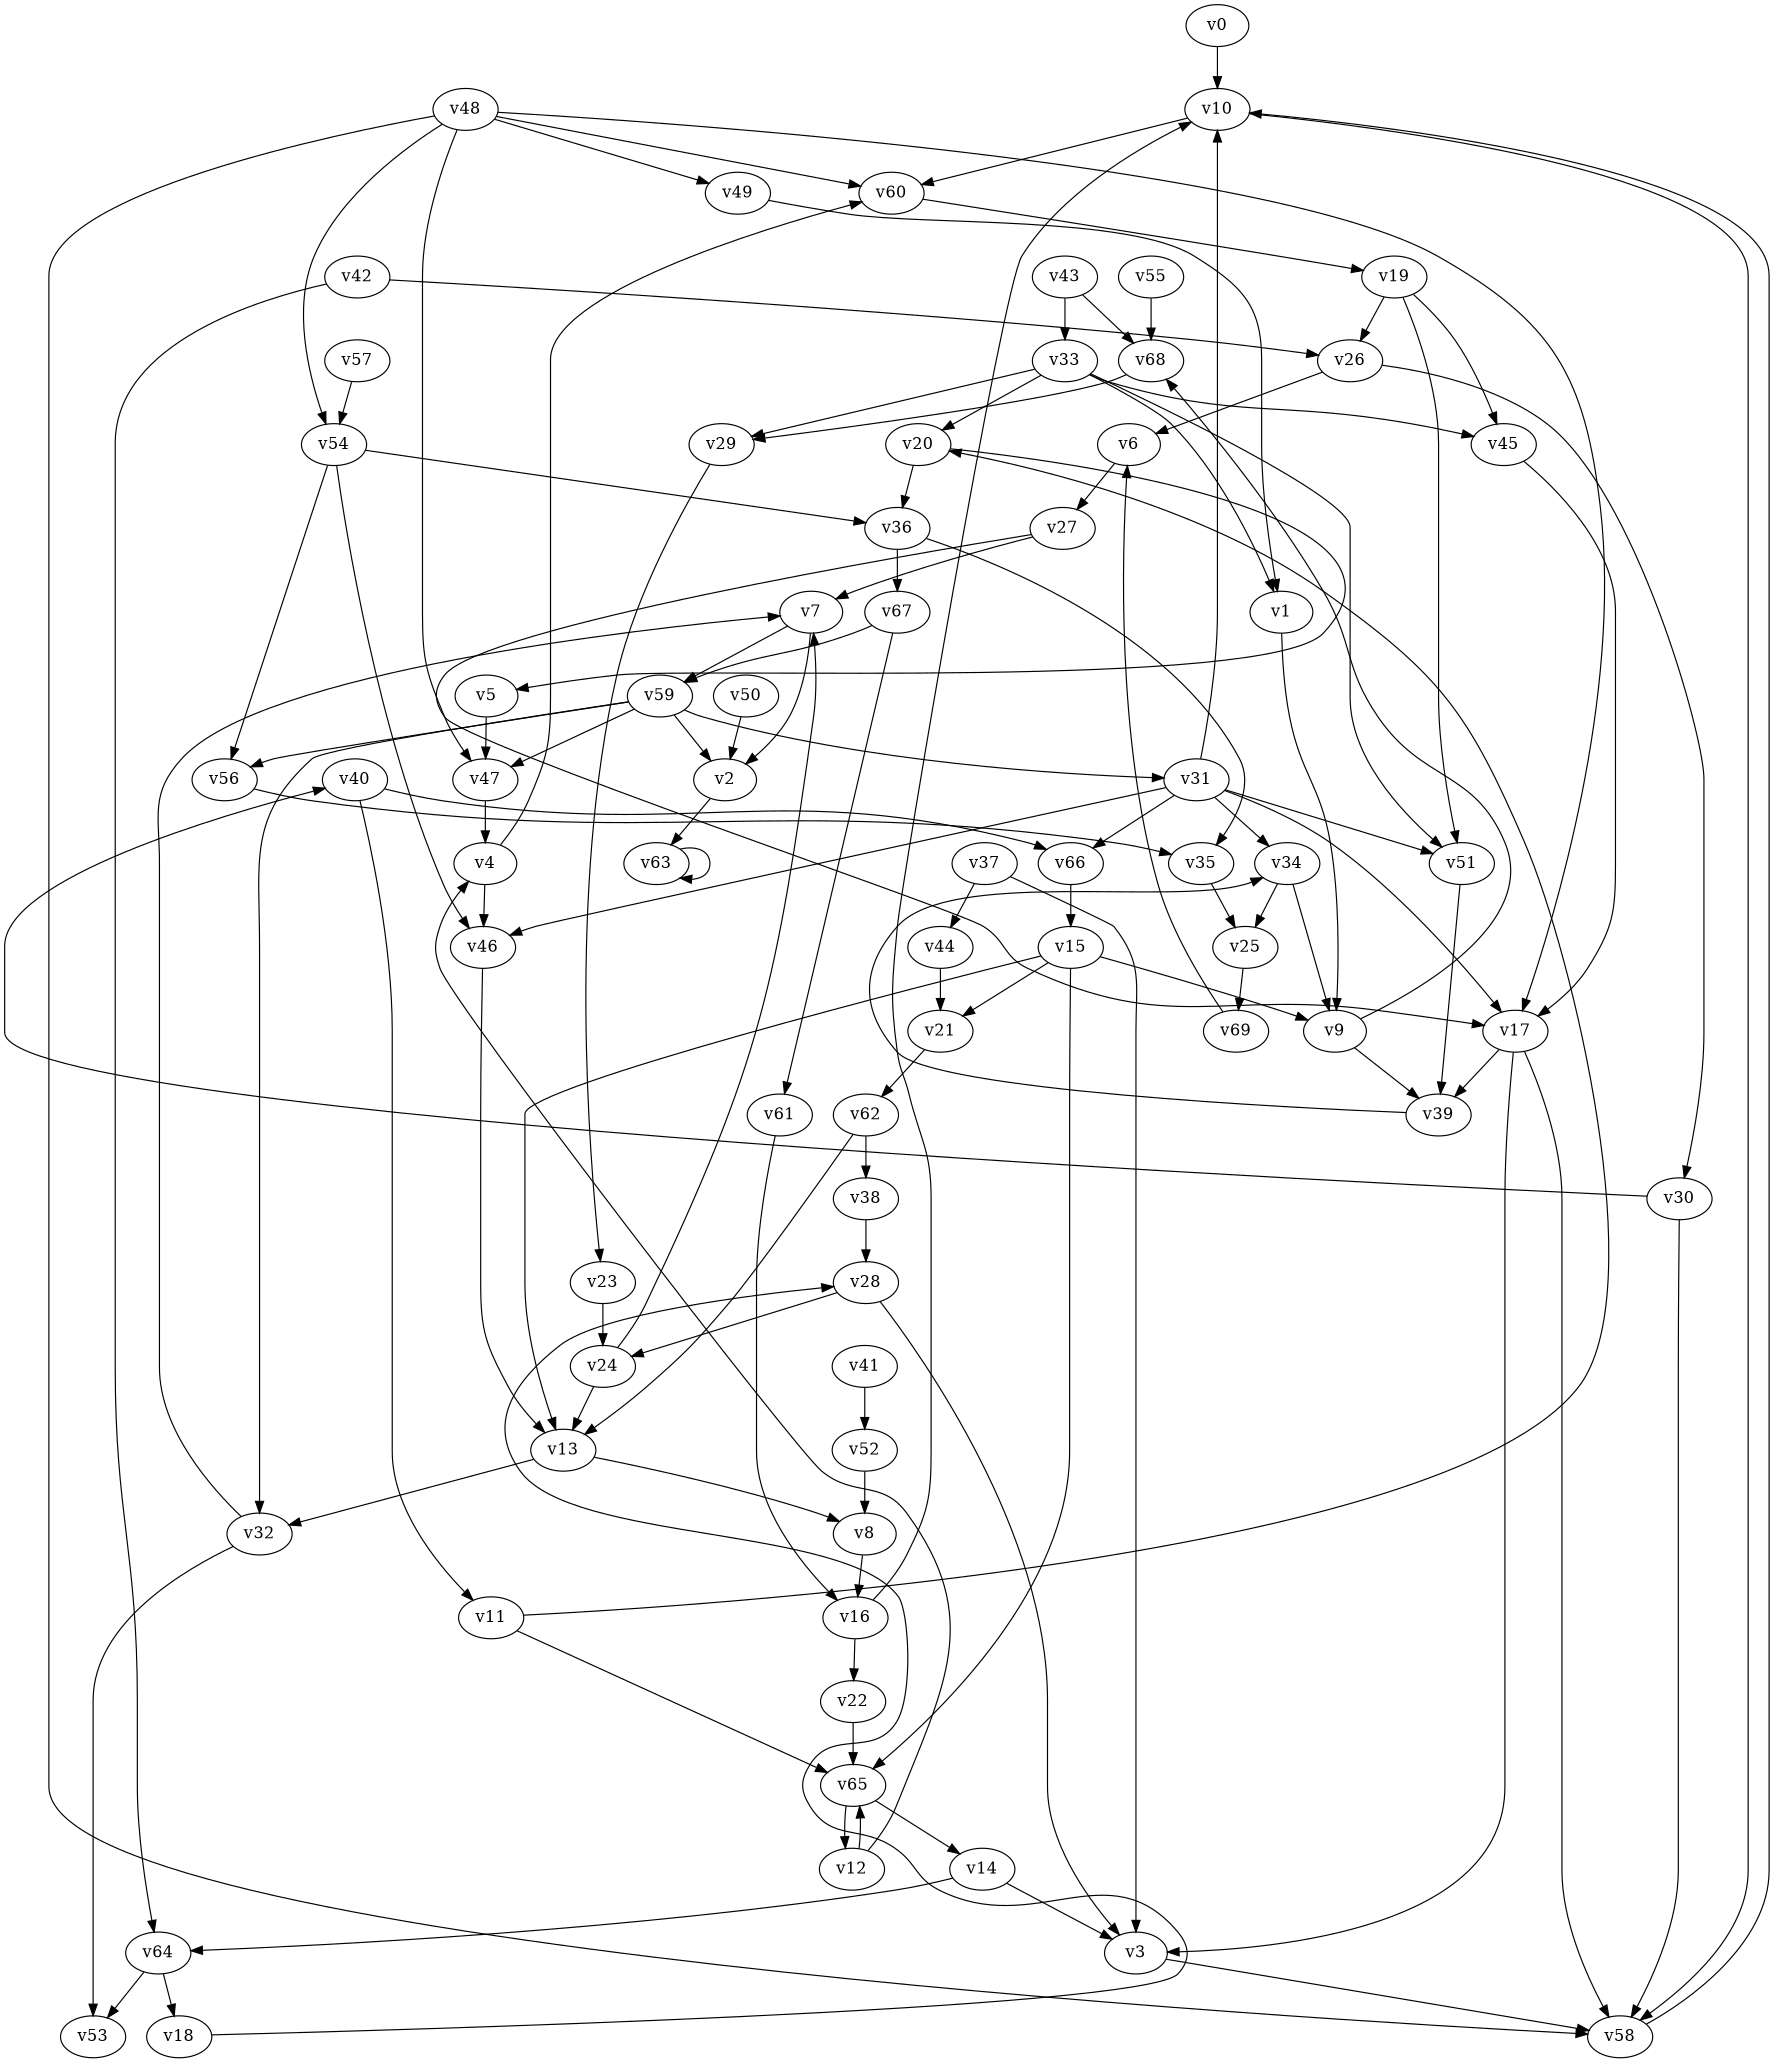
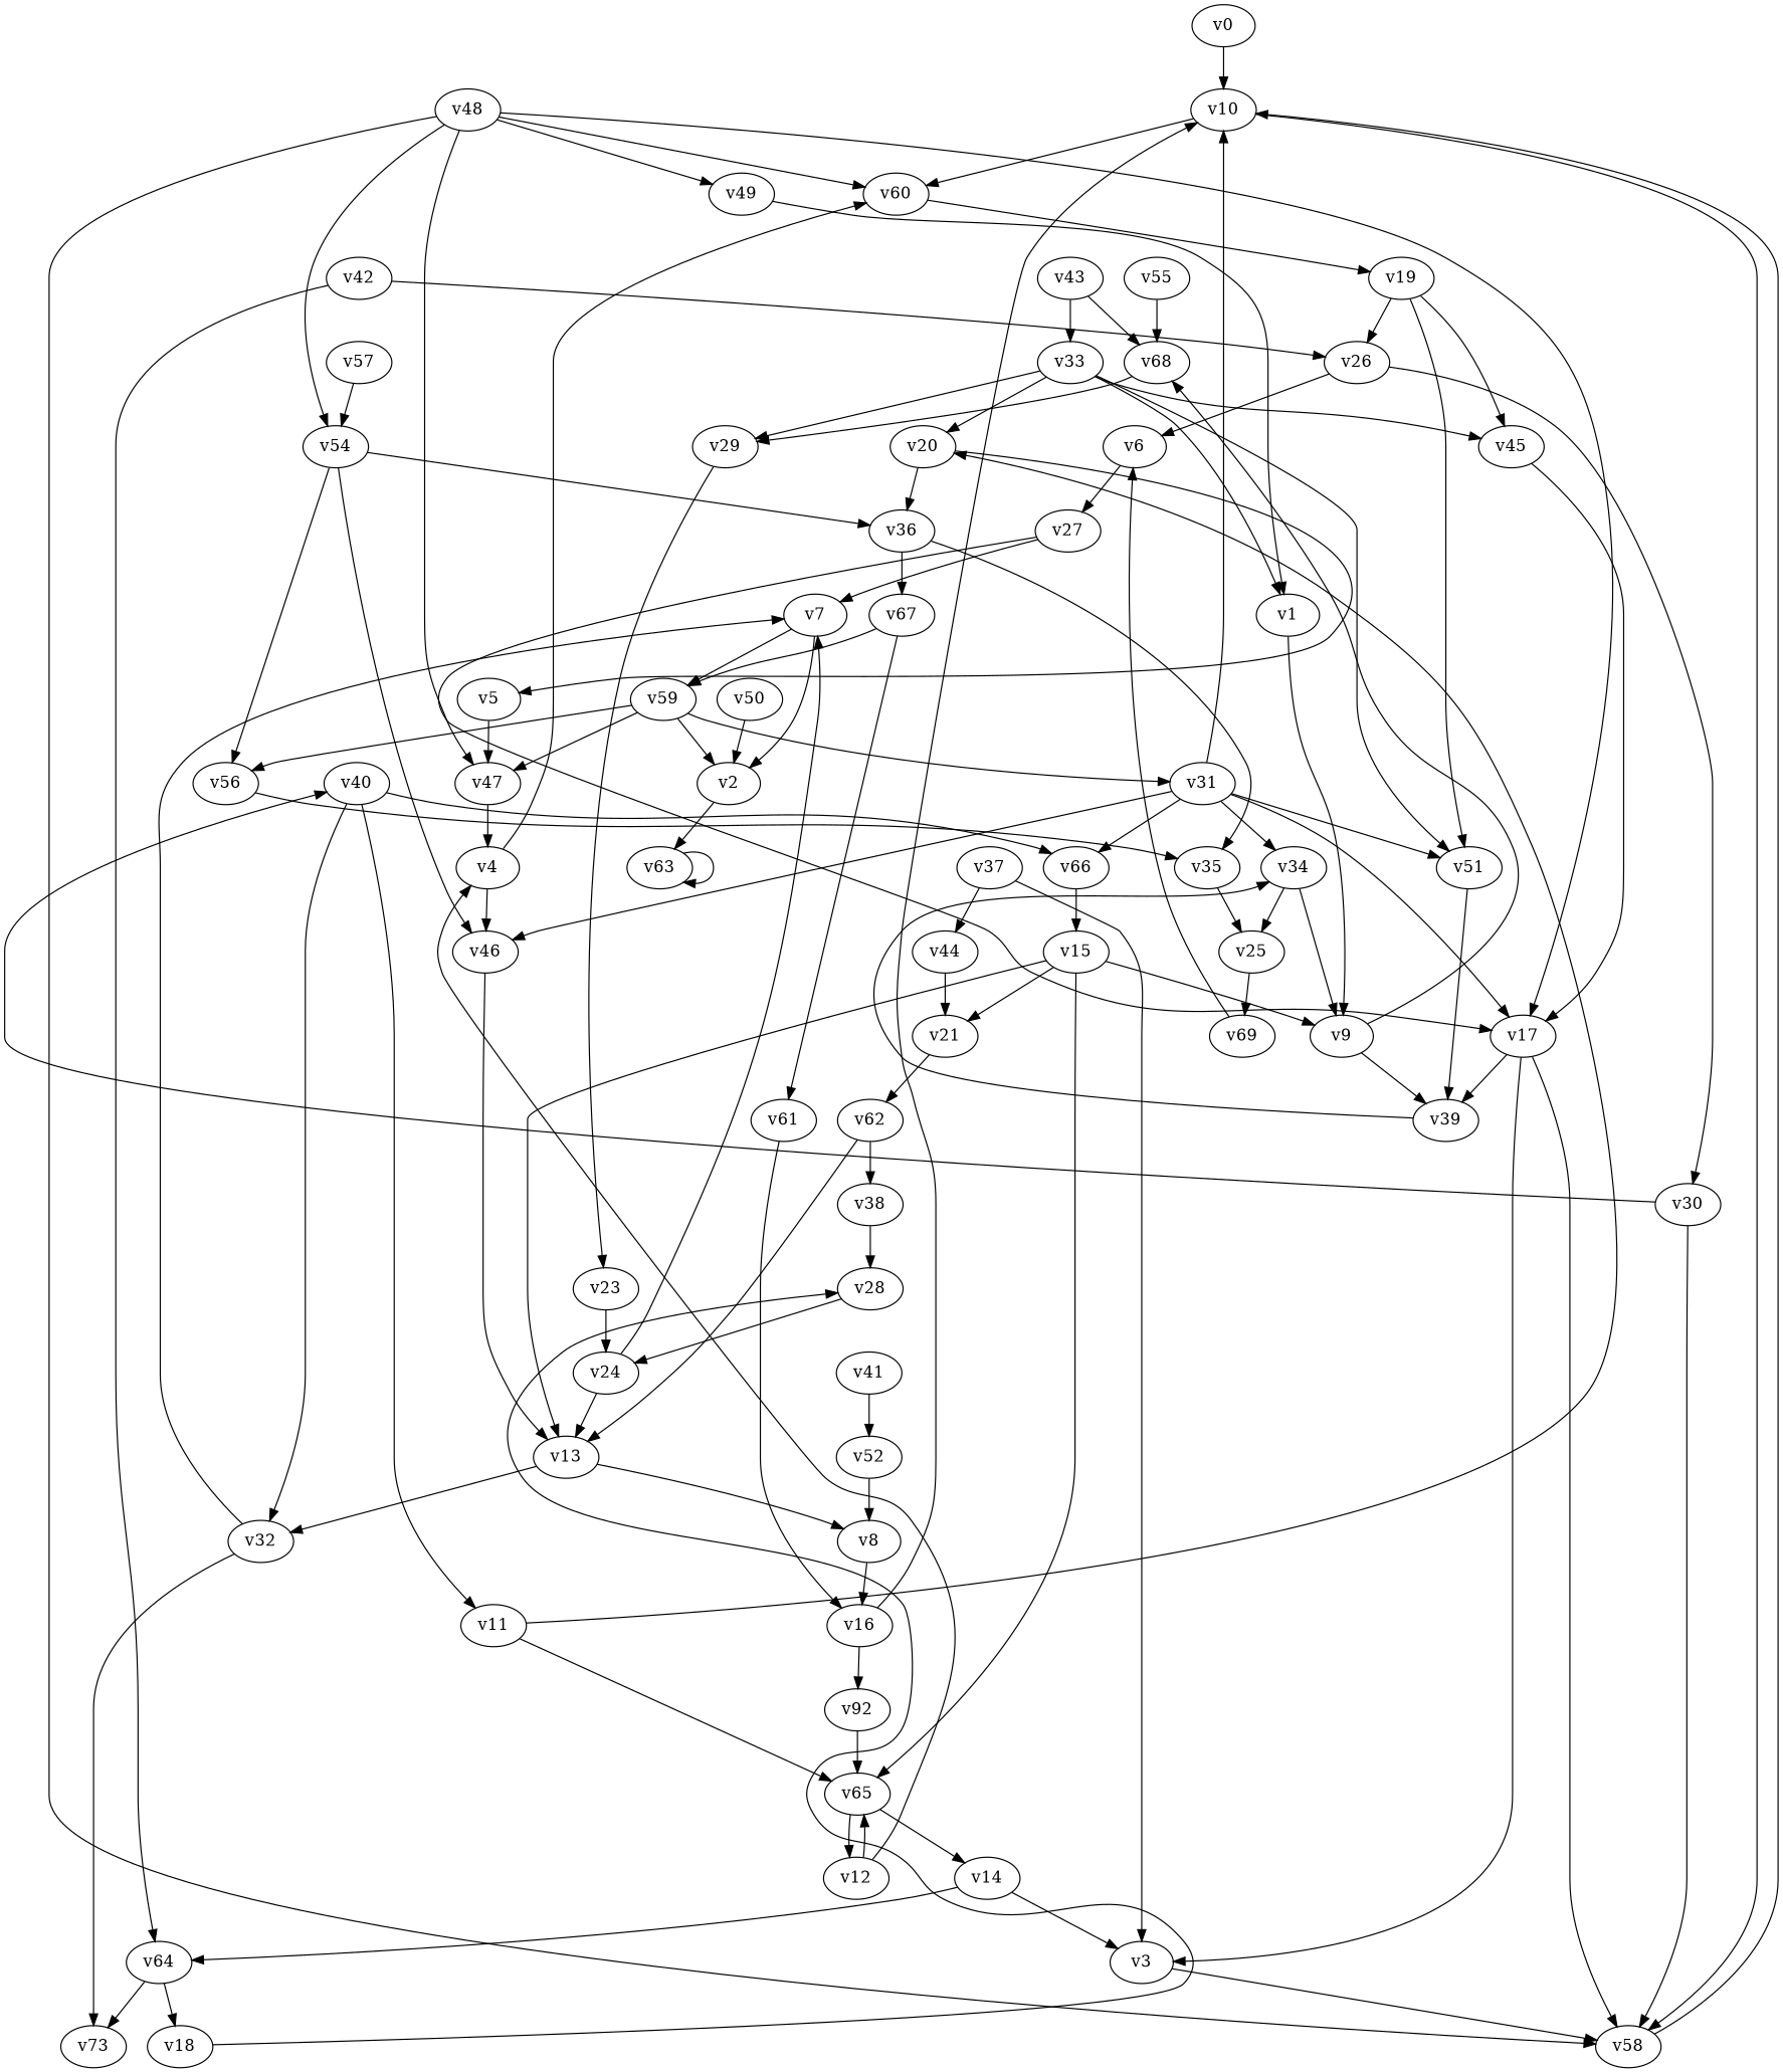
  digraph {
    fontname="DejaVu Serif"
    node [fontname="DejaVu Serif" player=0]
    edge [fontname="DejaVu Serif"]
    v10 [player=1]
    v0
    v58 [player=1]
    v60
    v1
    v9
    v39
    v68 [player=1]
    v2
    v63
    v3
    v46 [player=1]
    v4
    v13 [player=1]
    v19
    v5 [player=1]
    v47
    v6
    v27
    v7 [player=1]
    v17 [player=1]
    v59 [player=1]
    v32 [player=1]
    v31 [player=1]
    v56 [player=1]
    v16 [player=1]
    v8
-   v22 [player=1]
+   v22 [player=1 label=v92]
    v34
    v29
    v11
    v20
    v65
    v36 [player=1]
    v12
    v14 [player=1]
-   v53
+   v53 [label=v73]
    v64
    v18 [player=1]
    v15
    v21
    v62 [player=1]
    v28 [player=1]
    v24
    v26
    v45 [player=1]
    v51
    v30 [player=1]
    v35 [player=1]
    v67 [player=1]
    v38
    v23 [player=1]
    v25
    v69
    v40 [player=1]
    v66 [player=1]
    v33
    v61
    v37
    v44
    v41 [player=1]
    v52
    v42
    v43
    v48
    v54
    v49
    v50 [player=1]
    v55 [player=1]
    v57 [player=1]
    v10 -> v58
    v10 -> v60
    v0 -> v10
    v58 -> v10
    v60 -> v19
    v1 -> v9
    v9 -> v39
    v9 -> v68 [constraint="t mod 3 == 2"]
    v39 -> v34 [constraint="t >= 4"]
    v68 -> v29 [constraint="t < 12"]
    v2 -> v63
    v63 -> v63 [constraint="t < 14"]
    v3 -> v58
    v46 -> v13
    v4 -> v60
    v4 -> v46
    v13 -> v32
    v13 -> v8
    v19 -> v26
    v19 -> v45
    v19 -> v51
    v5 -> v47
    v47 -> v4
    v6 -> v27
    v27 -> v7
    v27 -> v17 [constraint="t < 9"]
    v7 -> v2
    v7 -> v59
    v17 -> v58
    v17 -> v39
    v17 -> v3
    v59 -> v2
    v59 -> v47
-   v59 -> v32
+   v40 -> v32
    v59 -> v31
    v59 -> v56
    v32 -> v7
    v32 -> v53
    v31 -> v10
    v31 -> v46
    v31 -> v17
    v31 -> v34
    v31 -> v51
    v31 -> v66
    v56 -> v35 [constraint="t >= 3"]
    v16 -> v10
    v16 -> v22
    v8 -> v16
    v22 -> v65
    v34 -> v9
    v34 -> v25
    v29 -> v23
    v11 -> v20 [constraint="t mod 5 == 1"]
    v11 -> v65
    v20 -> v5 [constraint="t mod 2 == 1"]
    v20 -> v36
    v65 -> v12
    v65 -> v14
    v36 -> v35 [constraint="t mod 4 == 2"]
    v36 -> v67
    v12 -> v4 [constraint="t >= 5"]
    v12 -> v65
    v14 -> v3
    v14 -> v64
    v64 -> v53
    v64 -> v18
    v18 -> v28 [constraint="t mod 2 == 1"]
    v15 -> v9
    v15 -> v13
    v15 -> v65
    v15 -> v21
    v21 -> v62
    v62 -> v13
    v62 -> v38
-   v28 -> v3
    v28 -> v24
    v24 -> v13
    v24 -> v7
    v26 -> v6
    v26 -> v30
    v45 -> v17
    v51 -> v39
    v30 -> v58
    v30 -> v40 [constraint="t < 8"]
    v35 -> v25
    v67 -> v59
    v67 -> v61
    v38 -> v28
    v23 -> v24
    v25 -> v69
    v69 -> v6
    v40 -> v11
    v40 -> v66
    v66 -> v15
    v33 -> v1 [constraint="t >= 4"]
    v33 -> v29
    v33 -> v20
    v33 -> v45
    v33 -> v51
    v61 -> v16
    v37 -> v3
    v37 -> v44
    v44 -> v21
    v41 -> v52
    v52 -> v8
    v42 -> v64
    v42 -> v26
    v43 -> v68
    v43 -> v33
    v48 -> v58
    v48 -> v60
    v48 -> v47
    v48 -> v17
    v48 -> v54
    v48 -> v49
    v54 -> v46
    v54 -> v56
    v54 -> v36
    v49 -> v1
    v50 -> v2
    v55 -> v68
    v57 -> v54
  }
